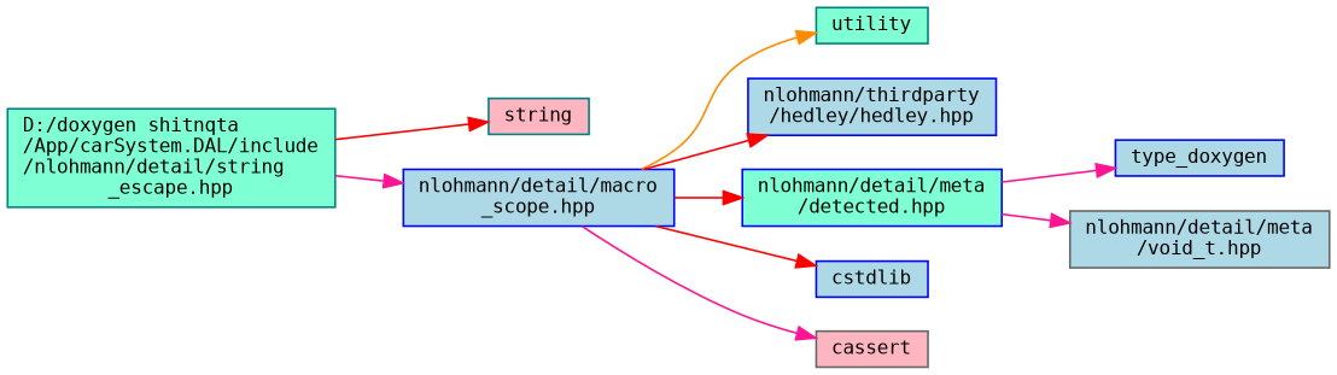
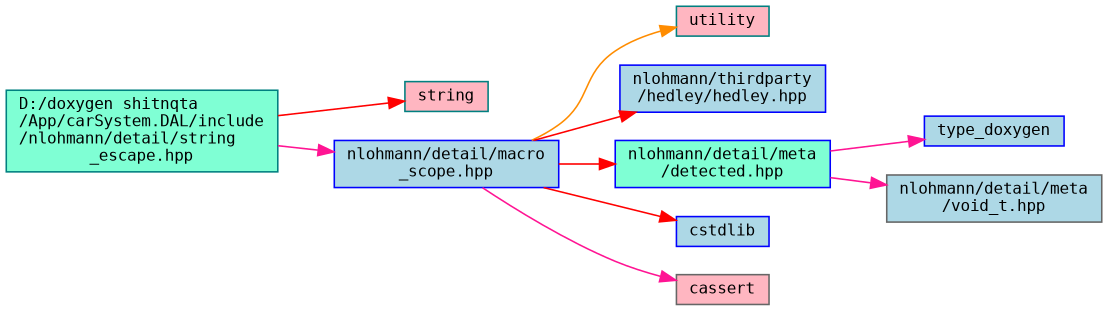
  digraph {
    fontname="DejaVu Sans Mono"
    rankdir=LR
    node [color=blue fillcolor=lightblue fontname="DejaVu Sans Mono" fontsize=10 shape=box style=filled]
    edge [color=red fontname="DejaVu Sans Mono" fontsize=10 labelfontname=Helvetica labelfontsize=10 style=solid]
    n1 [color=teal fillcolor=aquamarine fontcolor=black height=0.2 label="D:/doxygen shitnqta\l/App/carSystem.DAL/include\l/nlohmann/detail/string\l_escape.hpp" width=0.4]
    n2 [color=teal fillcolor=lightpink height=0.2 label=string width=0.4]
    n3 [height=0.2 label="nlohmann/detail/macro\l_scope.hpp" width=0.4]
-   n4 [color=teal fillcolor=aquamarine height=0.2 label=utility width=0.4]
+   n4 [color=teal fillcolor=lightpink height=0.2 label=utility width=0.4]
    n5 [height=0.2 label="nlohmann/thirdparty\l/hedley/hedley.hpp" width=0.4]
    n6 [fillcolor=aquamarine height=0.2 label="nlohmann/detail/meta\l/detected.hpp" width=0.4]
    n7 [height=0.2 label=cstdlib width=0.4]
    n8 [color=gray40 fillcolor=lightpink height=0.2 label=cassert width=0.4]
    n9 [height=0.2 label=type_doxygen width=0.4]
    n10 [color=gray40 height=0.2 label="nlohmann/detail/meta\l/void_t.hpp" width=0.4]
    n1 -> n2
    n1 -> n3 [color=deeppink]
    n3 -> n4 [color=darkorange]
    n3 -> n5
    n3 -> n6
    n3 -> n7
    n3 -> n8 [color=deeppink]
    n6 -> n9 [color=deeppink]
    n6 -> n10 [color=deeppink]
  }
